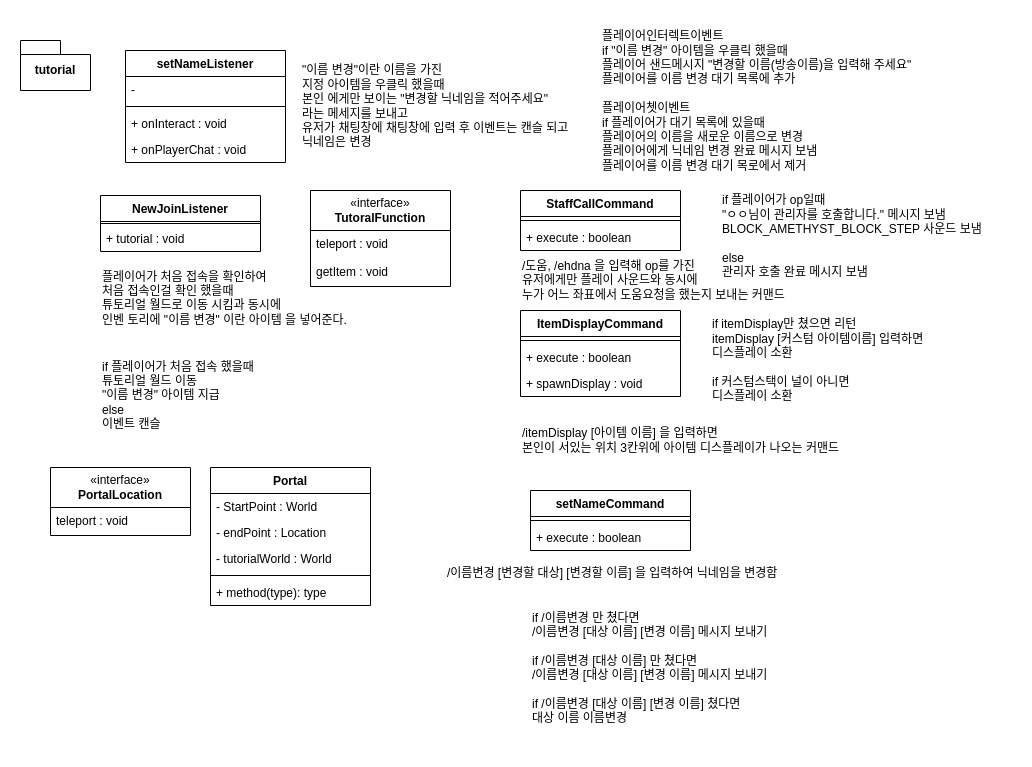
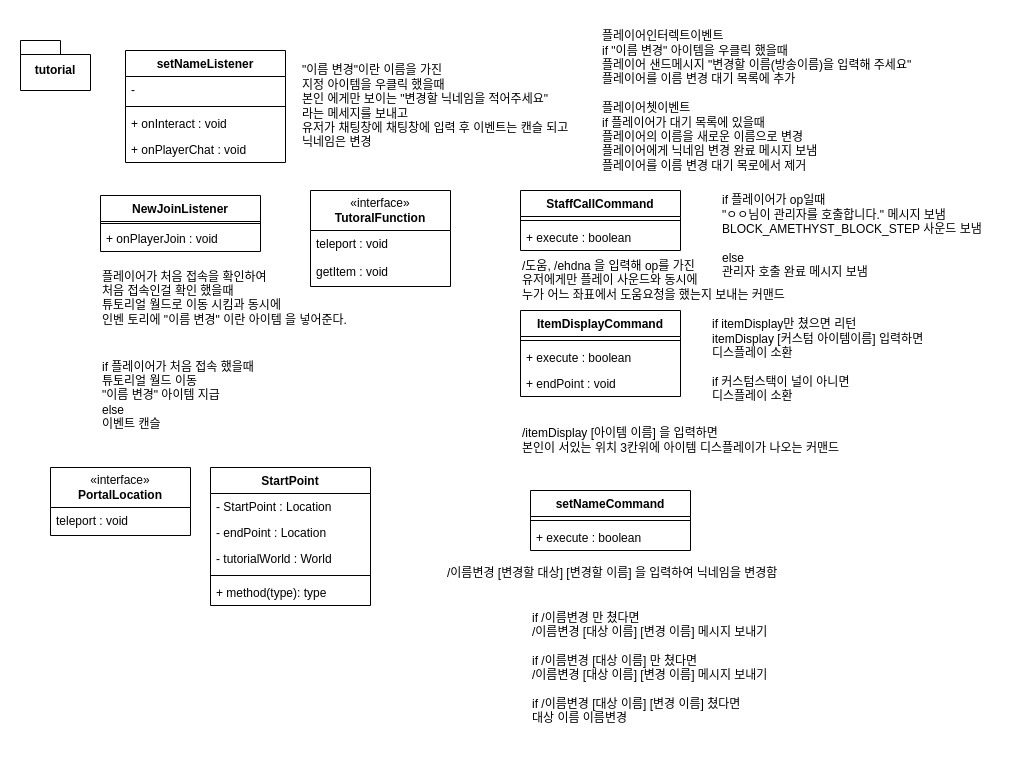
  <mxCell id="0" />
  <mxCell id="1" parent="0" />
  <mxCell id="2" value="tutorial" style="shape=folder;fontStyle=1;spacingTop=10;tabWidth=40;tabHeight=14;tabPosition=left;html=1;whiteSpace=wrap;" vertex="1" parent="1"><mxGeometry x="20" y="40" width="70" height="50" as="geometry" /></mxCell>
  <mxCell id="3" value="StaffCallCommand" style="swimlane;fontStyle=1;align=center;verticalAlign=top;childLayout=stackLayout;horizontal=1;startSize=26;horizontalStack=0;resizeParent=1;resizeParentMax=0;resizeLast=0;collapsible=1;marginBottom=0;whiteSpace=wrap;html=1;" vertex="1" parent="1"><mxGeometry x="520" y="190" width="160" height="60" as="geometry" /></mxCell>
  <mxCell id="4" value="" style="line;strokeWidth=1;fillColor=none;align=left;verticalAlign=middle;spacingTop=-1;spacingLeft=3;spacingRight=3;rotatable=0;labelPosition=right;points=[];portConstraint=eastwest;strokeColor=inherit;" vertex="1" parent="3"><mxGeometry y="26" width="160" height="8" as="geometry" /></mxCell>
  <mxCell id="5" value="+ execute : boolean" style="text;strokeColor=none;fillColor=none;align=left;verticalAlign=top;spacingLeft=4;spacingRight=4;overflow=hidden;rotatable=0;points=[[0,0.5],[1,0.5]];portConstraint=eastwest;whiteSpace=wrap;html=1;" vertex="1" parent="3"><mxGeometry y="34" width="160" height="26" as="geometry" /></mxCell>
  <mxCell id="6" value="ItemDisplayCommand" style="swimlane;fontStyle=1;align=center;verticalAlign=top;childLayout=stackLayout;horizontal=1;startSize=26;horizontalStack=0;resizeParent=1;resizeParentMax=0;resizeLast=0;collapsible=1;marginBottom=0;whiteSpace=wrap;html=1;" vertex="1" parent="1"><mxGeometry x="520" y="310" width="160" height="86" as="geometry" /></mxCell>
  <mxCell id="7" value="" style="line;strokeWidth=1;fillColor=none;align=left;verticalAlign=middle;spacingTop=-1;spacingLeft=3;spacingRight=3;rotatable=0;labelPosition=right;points=[];portConstraint=eastwest;strokeColor=inherit;" vertex="1" parent="6"><mxGeometry y="26" width="160" height="8" as="geometry" /></mxCell>
  <mxCell id="8" value="+ execute : boolean" style="text;strokeColor=none;fillColor=none;align=left;verticalAlign=top;spacingLeft=4;spacingRight=4;overflow=hidden;rotatable=0;points=[[0,0.5],[1,0.5]];portConstraint=eastwest;whiteSpace=wrap;html=1;" vertex="1" parent="6"><mxGeometry y="34" width="160" height="26" as="geometry" /></mxCell>
- <mxCell id="9" value="+ spawnDisplay : void" style="text;strokeColor=none;fillColor=none;align=left;verticalAlign=top;spacingLeft=4;spacingRight=4;overflow=hidden;rotatable=0;points=[[0,0.5],[1,0.5]];portConstraint=eastwest;whiteSpace=wrap;html=1;" vertex="1" parent="6"><mxGeometry y="60" width="160" height="26" as="geometry" /></mxCell>
+ <mxCell id="9" value="+ endPoint : void" style="text;strokeColor=none;fillColor=none;align=left;verticalAlign=top;spacingLeft=4;spacingRight=4;overflow=hidden;rotatable=0;points=[[0,0.5],[1,0.5]];portConstraint=eastwest;whiteSpace=wrap;html=1;" vertex="1" parent="6"><mxGeometry y="60" width="160" height="26" as="geometry" /></mxCell>
  <mxCell id="10" value="NewJoinListener" style="swimlane;fontStyle=1;align=center;verticalAlign=top;childLayout=stackLayout;horizontal=1;startSize=26;horizontalStack=0;resizeParent=1;resizeParentMax=0;resizeLast=0;collapsible=1;marginBottom=0;whiteSpace=wrap;html=1;" vertex="1" parent="1"><mxGeometry x="100" y="195" width="160" height="56" as="geometry" /></mxCell>
  <mxCell id="11" value="" style="line;strokeWidth=1;fillColor=none;align=left;verticalAlign=middle;spacingTop=-1;spacingLeft=3;spacingRight=3;rotatable=0;labelPosition=right;points=[];portConstraint=eastwest;strokeColor=inherit;" vertex="1" parent="10"><mxGeometry y="26" width="160" height="4" as="geometry" /></mxCell>
- <mxCell id="12" value="&lt;span style=&quot;text-wrap: nowrap;&quot;&gt;+ tutorial : void&lt;/span&gt;" style="text;strokeColor=none;fillColor=none;align=left;verticalAlign=top;spacingLeft=4;spacingRight=4;overflow=hidden;rotatable=0;points=[[0,0.5],[1,0.5]];portConstraint=eastwest;whiteSpace=wrap;html=1;" vertex="1" parent="10"><mxGeometry y="30" width="160" height="26" as="geometry" /></mxCell>
+ <mxCell id="12" value="&lt;span style=&quot;text-wrap: nowrap;&quot;&gt;+ onPlayerJoin : void&lt;/span&gt;" style="text;strokeColor=none;fillColor=none;align=left;verticalAlign=top;spacingLeft=4;spacingRight=4;overflow=hidden;rotatable=0;points=[[0,0.5],[1,0.5]];portConstraint=eastwest;whiteSpace=wrap;html=1;" vertex="1" parent="10"><mxGeometry y="30" width="160" height="26" as="geometry" /></mxCell>
  <mxCell id="13" value="«interface»&lt;br&gt;&lt;b&gt;PortalLocation&lt;/b&gt;" style="swimlane;fontStyle=0;childLayout=stackLayout;horizontal=1;startSize=40;fillColor=none;horizontalStack=0;resizeParent=1;resizeParentMax=0;resizeLast=0;collapsible=1;marginBottom=0;whiteSpace=wrap;html=1;" vertex="1" parent="1"><mxGeometry x="50" y="467" width="140" height="68" as="geometry"><mxRectangle x="280" y="640" width="120" height="40" as="alternateBounds" /></mxGeometry></mxCell>
  <mxCell id="14" value="teleport : void" style="text;strokeColor=none;fillColor=none;align=left;verticalAlign=top;spacingLeft=4;spacingRight=4;overflow=hidden;rotatable=0;points=[[0,0.5],[1,0.5]];portConstraint=eastwest;whiteSpace=wrap;html=1;" vertex="1" parent="13"><mxGeometry y="40" width="140" height="28" as="geometry" /></mxCell>
- <mxCell id="15" value="Portal" style="swimlane;fontStyle=1;align=center;verticalAlign=top;childLayout=stackLayout;horizontal=1;startSize=26;horizontalStack=0;resizeParent=1;resizeParentMax=0;resizeLast=0;collapsible=1;marginBottom=0;whiteSpace=wrap;html=1;" vertex="1" parent="1"><mxGeometry x="210" y="467" width="160" height="138" as="geometry" /></mxCell>
- <mxCell id="16" value="- StartPoint : World" style="text;strokeColor=none;fillColor=none;align=left;verticalAlign=top;spacingLeft=4;spacingRight=4;overflow=hidden;rotatable=0;points=[[0,0.5],[1,0.5]];portConstraint=eastwest;whiteSpace=wrap;html=1;" vertex="1" parent="15"><mxGeometry y="26" width="160" height="26" as="geometry" /></mxCell>
+ <mxCell id="15" value="StartPoint" style="swimlane;fontStyle=1;align=center;verticalAlign=top;childLayout=stackLayout;horizontal=1;startSize=26;horizontalStack=0;resizeParent=1;resizeParentMax=0;resizeLast=0;collapsible=1;marginBottom=0;whiteSpace=wrap;html=1;" vertex="1" parent="1"><mxGeometry x="210" y="467" width="160" height="138" as="geometry" /></mxCell>
+ <mxCell id="16" value="- StartPoint : Location" style="text;strokeColor=none;fillColor=none;align=left;verticalAlign=top;spacingLeft=4;spacingRight=4;overflow=hidden;rotatable=0;points=[[0,0.5],[1,0.5]];portConstraint=eastwest;whiteSpace=wrap;html=1;" vertex="1" parent="15"><mxGeometry y="26" width="160" height="26" as="geometry" /></mxCell>
  <mxCell id="17" value="- endPoint : Location" style="text;strokeColor=none;fillColor=none;align=left;verticalAlign=top;spacingLeft=4;spacingRight=4;overflow=hidden;rotatable=0;points=[[0,0.5],[1,0.5]];portConstraint=eastwest;whiteSpace=wrap;html=1;" vertex="1" parent="15"><mxGeometry y="52" width="160" height="26" as="geometry" /></mxCell>
  <mxCell id="18" value="- tutorialWorld : World" style="text;strokeColor=none;fillColor=none;align=left;verticalAlign=top;spacingLeft=4;spacingRight=4;overflow=hidden;rotatable=0;points=[[0,0.5],[1,0.5]];portConstraint=eastwest;whiteSpace=wrap;html=1;" vertex="1" parent="15"><mxGeometry y="78" width="160" height="26" as="geometry" /></mxCell>
  <mxCell id="19" value="" style="line;strokeWidth=1;fillColor=none;align=left;verticalAlign=middle;spacingTop=-1;spacingLeft=3;spacingRight=3;rotatable=0;labelPosition=right;points=[];portConstraint=eastwest;strokeColor=inherit;" vertex="1" parent="15"><mxGeometry y="104" width="160" height="8" as="geometry" /></mxCell>
  <mxCell id="20" value="+ method(type): type" style="text;strokeColor=none;fillColor=none;align=left;verticalAlign=top;spacingLeft=4;spacingRight=4;overflow=hidden;rotatable=0;points=[[0,0.5],[1,0.5]];portConstraint=eastwest;whiteSpace=wrap;html=1;" vertex="1" parent="15"><mxGeometry y="112" width="160" height="26" as="geometry" /></mxCell>
  <mxCell id="21" value="setNameCommand" style="swimlane;fontStyle=1;align=center;verticalAlign=top;childLayout=stackLayout;horizontal=1;startSize=26;horizontalStack=0;resizeParent=1;resizeParentMax=0;resizeLast=0;collapsible=1;marginBottom=0;whiteSpace=wrap;html=1;" vertex="1" parent="1"><mxGeometry x="530" y="490" width="160" height="60" as="geometry" /></mxCell>
  <mxCell id="22" value="" style="line;strokeWidth=1;fillColor=none;align=left;verticalAlign=middle;spacingTop=-1;spacingLeft=3;spacingRight=3;rotatable=0;labelPosition=right;points=[];portConstraint=eastwest;strokeColor=inherit;" vertex="1" parent="21"><mxGeometry y="26" width="160" height="8" as="geometry" /></mxCell>
  <mxCell id="23" value="+ execute : boolean" style="text;strokeColor=none;fillColor=none;align=left;verticalAlign=top;spacingLeft=4;spacingRight=4;overflow=hidden;rotatable=0;points=[[0,0.5],[1,0.5]];portConstraint=eastwest;whiteSpace=wrap;html=1;" vertex="1" parent="21"><mxGeometry y="34" width="160" height="26" as="geometry" /></mxCell>
  <mxCell id="24" value="«interface»&lt;br&gt;&lt;b&gt;TutoralFunction&lt;/b&gt;" style="swimlane;fontStyle=0;childLayout=stackLayout;horizontal=1;startSize=40;fillColor=none;horizontalStack=0;resizeParent=1;resizeParentMax=0;resizeLast=0;collapsible=1;marginBottom=0;whiteSpace=wrap;html=1;" vertex="1" parent="1"><mxGeometry x="310" y="190" width="140" height="96" as="geometry"><mxRectangle x="280" y="640" width="120" height="40" as="alternateBounds" /></mxGeometry></mxCell>
  <mxCell id="25" value="teleport : void" style="text;strokeColor=none;fillColor=none;align=left;verticalAlign=top;spacingLeft=4;spacingRight=4;overflow=hidden;rotatable=0;points=[[0,0.5],[1,0.5]];portConstraint=eastwest;whiteSpace=wrap;html=1;" vertex="1" parent="24"><mxGeometry y="40" width="140" height="28" as="geometry" /></mxCell>
  <mxCell id="26" value="getItem : void" style="text;strokeColor=none;fillColor=none;align=left;verticalAlign=top;spacingLeft=4;spacingRight=4;overflow=hidden;rotatable=0;points=[[0,0.5],[1,0.5]];portConstraint=eastwest;whiteSpace=wrap;html=1;" vertex="1" parent="24"><mxGeometry y="68" width="140" height="28" as="geometry" /></mxCell>
  <mxCell id="27" value="setNameListener" style="swimlane;fontStyle=1;align=center;verticalAlign=top;childLayout=stackLayout;horizontal=1;startSize=26;horizontalStack=0;resizeParent=1;resizeParentMax=0;resizeLast=0;collapsible=1;marginBottom=0;whiteSpace=wrap;html=1;" vertex="1" parent="1"><mxGeometry x="125" y="50" width="160" height="112" as="geometry" /></mxCell>
  <mxCell id="28" value="-" style="text;strokeColor=none;fillColor=none;align=left;verticalAlign=top;spacingLeft=4;spacingRight=4;overflow=hidden;rotatable=0;points=[[0,0.5],[1,0.5]];portConstraint=eastwest;whiteSpace=wrap;html=1;" vertex="1" parent="27"><mxGeometry y="26" width="160" height="26" as="geometry" /></mxCell>
  <mxCell id="29" value="" style="line;strokeWidth=1;fillColor=none;align=left;verticalAlign=middle;spacingTop=-1;spacingLeft=3;spacingRight=3;rotatable=0;labelPosition=right;points=[];portConstraint=eastwest;strokeColor=inherit;" vertex="1" parent="27"><mxGeometry y="52" width="160" height="8" as="geometry" /></mxCell>
  <mxCell id="30" value="+ onInteract : void" style="text;strokeColor=none;fillColor=none;align=left;verticalAlign=top;spacingLeft=4;spacingRight=4;overflow=hidden;rotatable=0;points=[[0,0.5],[1,0.5]];portConstraint=eastwest;whiteSpace=wrap;html=1;" vertex="1" parent="27"><mxGeometry y="60" width="160" height="26" as="geometry" /></mxCell>
  <mxCell id="31" value="+ onPlayerChat : void" style="text;strokeColor=none;fillColor=none;align=left;verticalAlign=top;spacingLeft=4;spacingRight=4;overflow=hidden;rotatable=0;points=[[0,0.5],[1,0.5]];portConstraint=eastwest;whiteSpace=wrap;html=1;" vertex="1" parent="27"><mxGeometry y="86" width="160" height="26" as="geometry" /></mxCell>
  <mxCell id="32" value="플레이어가 처음 접속을 확인하여&lt;div&gt;처음 접속인걸 확인 했을때&lt;/div&gt;&lt;div&gt;튜토리얼 월드로 이동 시킴과 동시에&lt;/div&gt;&lt;div&gt;인벤 토리에 &quot;이름 변경&quot; 이란 아이템 을 넣어준다.&lt;/div&gt;&lt;div&gt;&lt;div&gt;&lt;div&gt;&lt;br&gt;&lt;/div&gt;&lt;/div&gt;&lt;/div&gt;" style="text;html=1;align=left;verticalAlign=middle;resizable=0;points=[];autosize=1;strokeColor=none;fillColor=none;" vertex="1" parent="1"><mxGeometry x="100" y="260" width="290" height="90" as="geometry" /></mxCell>
  <mxCell id="33" value="&quot;이름 변경&quot;이란 이름을 가진&amp;nbsp;&lt;div&gt;지정 아이템을 우클릭 했을때&lt;div&gt;본인 에게만 보이는 &quot;변경할 닉네임을 적어주세요&quot;&amp;nbsp;&lt;/div&gt;&lt;div&gt;라는 메세지를 보내고&lt;/div&gt;&lt;div&gt;유저가 채팅창에 채팅창에 입력 후 이벤트는 캔슬 되고&amp;nbsp;&lt;/div&gt;&lt;div&gt;닉네임은 변경&lt;/div&gt;&lt;/div&gt;" style="text;html=1;align=left;verticalAlign=middle;resizable=0;points=[];autosize=1;strokeColor=none;fillColor=none;" vertex="1" parent="1"><mxGeometry x="300" y="56" width="310" height="100" as="geometry" /></mxCell>
  <mxCell id="34" value="/도움, /ehdna 을 입력해 op를 가진&amp;nbsp;&lt;div&gt;유저에게만 플레이 사운드와 동시에&lt;/div&gt;&lt;div&gt;누가 어느 좌표에서 도움요청을 했는지 보내는 커맨드&lt;/div&gt;" style="text;html=1;align=left;verticalAlign=middle;resizable=0;points=[];autosize=1;strokeColor=none;fillColor=none;" vertex="1" parent="1"><mxGeometry x="520" y="250" width="310" height="60" as="geometry" /></mxCell>
  <mxCell id="35" value="/itemDisplay [아이템 이름] 을 입력하면&lt;div&gt;본인이 서있는 위치 3칸위에 아이템 디스플레이가 나오는 커맨드&lt;/div&gt;" style="text;html=1;align=left;verticalAlign=middle;resizable=0;points=[];autosize=1;strokeColor=none;fillColor=none;" vertex="1" parent="1"><mxGeometry x="520" y="420" width="370" height="40" as="geometry" /></mxCell>
  <mxCell id="36" value="/이름변경 [변경할 대상] [변경할 이름] 을 입력하여 닉네임을 변경함" style="text;html=1;align=left;verticalAlign=middle;resizable=0;points=[];autosize=1;strokeColor=none;fillColor=none;" vertex="1" parent="1"><mxGeometry x="445" y="558" width="380" height="30" as="geometry" /></mxCell>
  <mxCell id="37" value="if 플레이어가 처음 접속 했을때&lt;div&gt;튜토리얼 월드 이동&lt;/div&gt;&lt;div&gt;&quot;이름 변경&quot; 아이템 지급&lt;/div&gt;&lt;div&gt;else&lt;/div&gt;&lt;div&gt;이벤트 캔슬&lt;/div&gt;" style="text;html=1;align=left;verticalAlign=middle;resizable=0;points=[];autosize=1;strokeColor=none;fillColor=none;" vertex="1" parent="1"><mxGeometry x="100" y="350" width="190" height="90" as="geometry" /></mxCell>
  <mxCell id="38" value="&lt;div&gt;플레이어인터렉트이벤트&lt;/div&gt;if &quot;이름 변경&quot; 아이템을 우클릭 했을때&lt;div&gt;플레이어 샌드메시지 &quot;변경할 이름(방송이름)을 입력해 주세요&quot;&lt;/div&gt;&lt;div&gt;플레이어를 이름 변경 대기 목록에 추가&lt;/div&gt;&lt;div&gt;&lt;br&gt;&lt;/div&gt;&lt;div&gt;플레이어쳇이벤트&lt;/div&gt;&lt;div&gt;if 플레이어가 대기 목록에 있을때&lt;/div&gt;&lt;div&gt;플레이어의 이름을 새로운 이름으로 변경&lt;/div&gt;&lt;div&gt;플레이어에게 닉네임 변경 완료 메시지 보냄&lt;/div&gt;&lt;div&gt;플레이어를 이름 변경 대기 목로에서 제거&lt;/div&gt;&lt;div&gt;&lt;br&gt;&lt;/div&gt;&lt;div&gt;&lt;br&gt;&lt;/div&gt;" style="text;html=1;align=left;verticalAlign=middle;resizable=0;points=[];autosize=1;strokeColor=none;fillColor=none;" vertex="1" parent="1"><mxGeometry x="600" width="360" height="190" as="geometry" y="20" /></mxCell>
  <mxCell id="39" value="if 플레이어가 op일때&lt;div&gt;&quot;ㅇㅇ님이 관리자를 호출합니다.&quot; 메시지 보냄&lt;/div&gt;&lt;div&gt;BLOCK_AMETHYST_BLOCK_STEP 사운드 보냄&lt;/div&gt;&lt;div&gt;&lt;br&gt;&lt;/div&gt;&lt;div&gt;else&amp;nbsp;&lt;/div&gt;&lt;div&gt;관리자 호출 완료 메시지 보냄&lt;/div&gt;" style="text;html=1;align=left;verticalAlign=middle;resizable=0;points=[];autosize=1;strokeColor=none;fillColor=none;" vertex="1" parent="1"><mxGeometry x="720" y="186" width="290" height="100" as="geometry" /></mxCell>
  <mxCell id="40" value="&lt;div&gt;&lt;span style=&quot;background-color: initial;&quot;&gt;if itemDisplay만 쳤으면 리턴&lt;/span&gt;&lt;br&gt;&lt;/div&gt;&lt;div&gt;itemDisplay [커스텀 아이템이름] 입력하면&lt;/div&gt;&lt;div&gt;디스플레이 소환&lt;/div&gt;&lt;div&gt;&lt;span style=&quot;background-color: initial;&quot;&gt;&lt;br&gt;&lt;/span&gt;&lt;/div&gt;&lt;div&gt;&lt;span style=&quot;background-color: initial;&quot;&gt;if 커스텀스택이 널이 아니면&lt;/span&gt;&lt;br&gt;&lt;/div&gt;&lt;div&gt;디스플레이 소환&lt;/div&gt;" style="text;html=1;align=left;verticalAlign=middle;resizable=0;points=[];autosize=1;strokeColor=none;fillColor=none;" vertex="1" parent="1"><mxGeometry x="710" y="310" width="250" height="100" as="geometry" /></mxCell>
  <mxCell id="41" value="if /이름변경 만 쳤다면&lt;div&gt;/이름변경 [대상 이름] [변경 이름] 메시지 보내기&lt;/div&gt;&lt;div&gt;&lt;br&gt;&lt;/div&gt;&lt;div&gt;if /이름변경 [대상 이름] 만 쳤다면&lt;/div&gt;&lt;div&gt;/이름변경 [대상 이름] [변경 이름] 메시지 보내기&lt;/div&gt;&lt;div&gt;&lt;br&gt;&lt;/div&gt;&lt;div&gt;if&amp;nbsp;&lt;span style=&quot;background-color: initial;&quot;&gt;/이름변경 [대상 이름] [변경 이름] 쳤다면&lt;/span&gt;&lt;/div&gt;&lt;div&gt;대상 이름 이름변경&lt;/div&gt;&lt;div&gt;&lt;span style=&quot;background-color: initial;&quot;&gt;&lt;br&gt;&lt;/span&gt;&lt;/div&gt;" style="text;html=1;align=left;verticalAlign=middle;resizable=0;points=[];autosize=1;strokeColor=none;fillColor=none;" vertex="1" parent="1"><mxGeometry x="530" y="605" width="280" height="140" as="geometry" /></mxCell>
